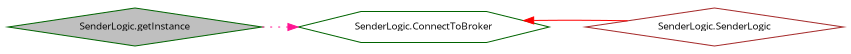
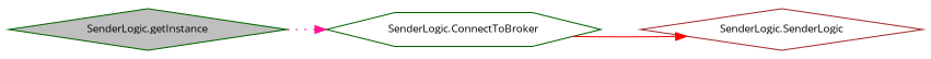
  digraph {
    fontname="Open Sans"
    rankdir=LR
    node [color=darkgreen fillcolor=white fontname="Open Sans" fontsize=10 shape=diamond style=filled]
    edge [fontname="Open Sans" fontsize=10 labelfontname=Helvetica labelfontsize=10]
    n1 [fillcolor=grey75 fontcolor=black height=0.2 label="SenderLogic.getInstance" width=0.4]
    n2 [height=0.2 label="SenderLogic.ConnectToBroker" shape=hexagon width=0.4]
    n3 [color=brown height=0.2 label="SenderLogic.SenderLogic" width=0.4]
    n1 -> n2 [color=deeppink style=dotted]
-   n3 -> n2 [color=red style=solid]
+   n2 -> n3 [color=red style=solid]
  }
